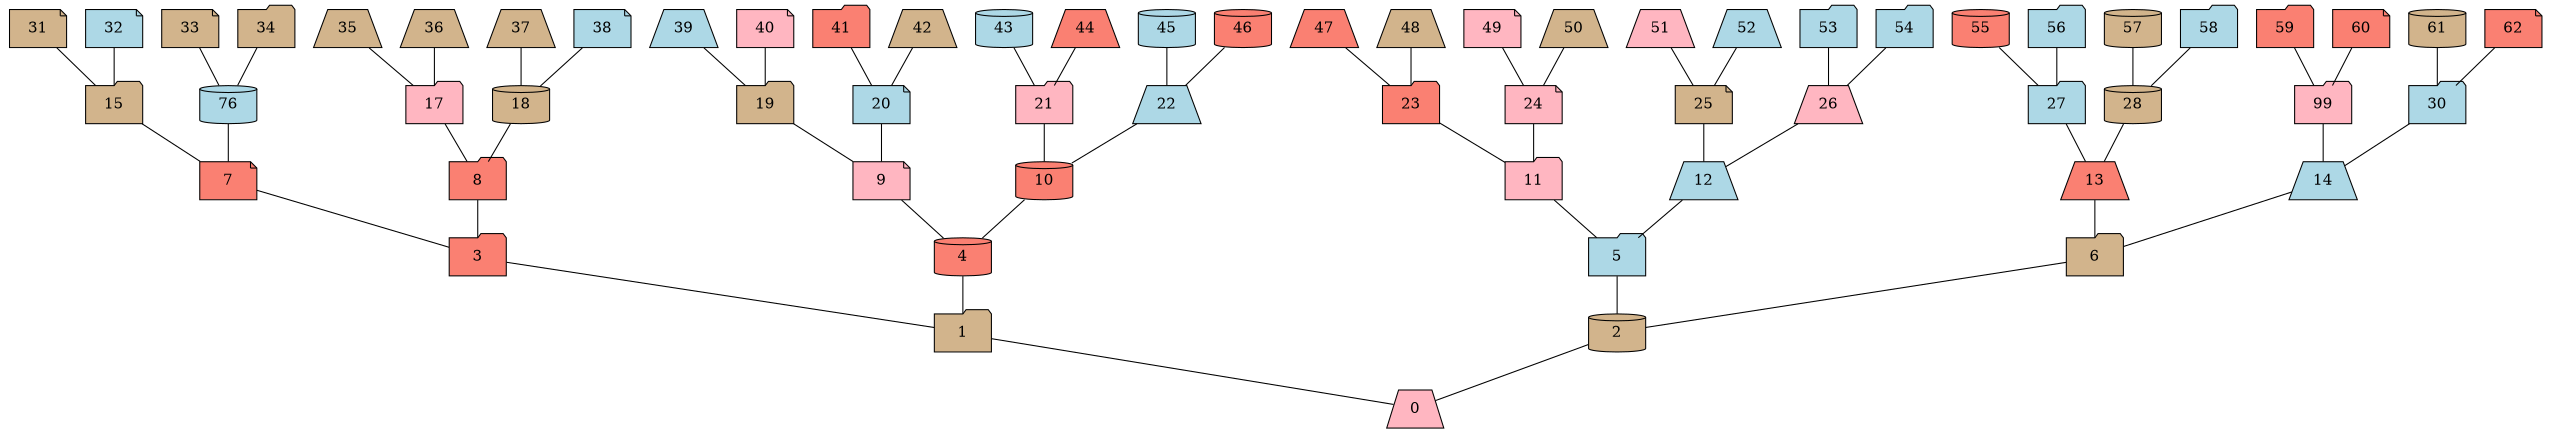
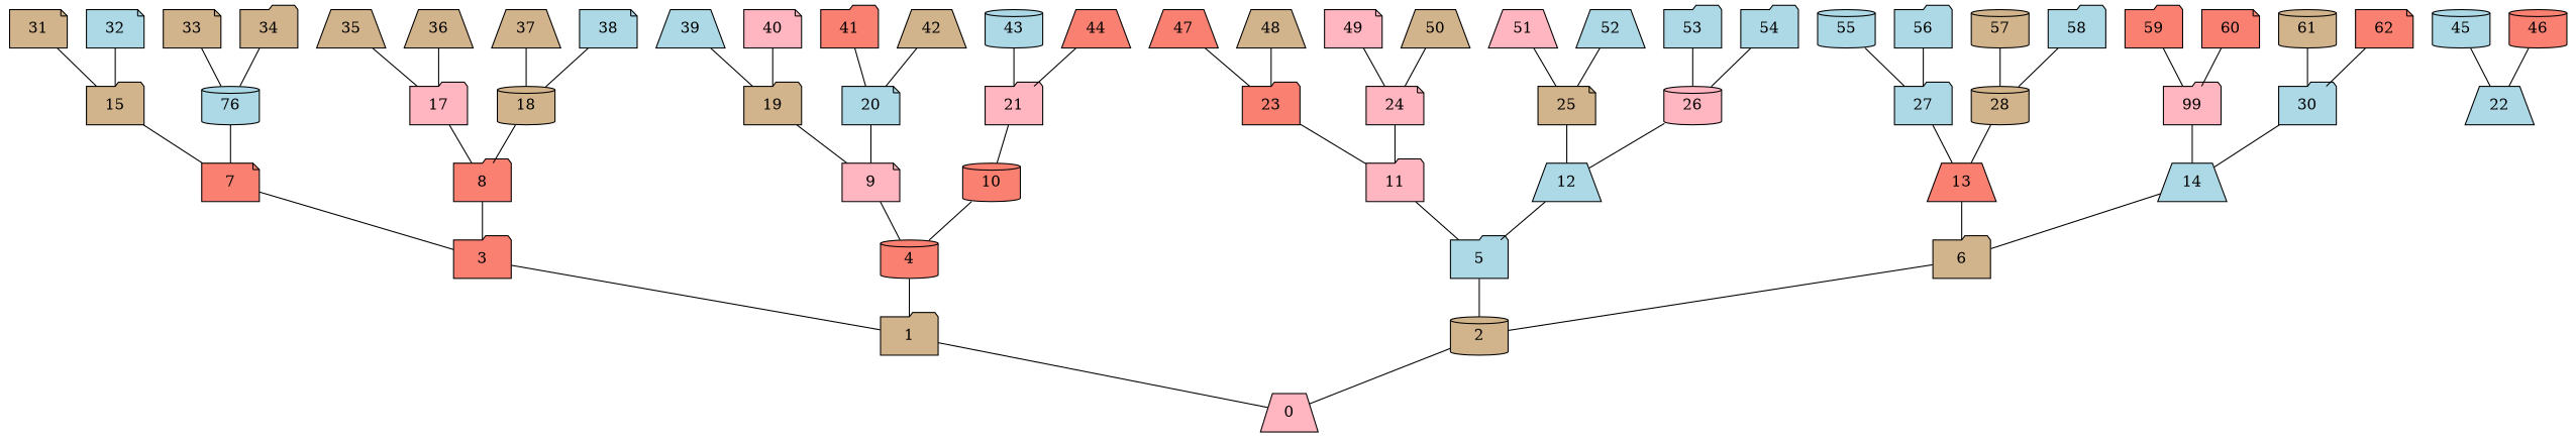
  graph {
    node [fillcolor=tan shape=folder style=filled]
    0 [fillcolor=lightpink shape=trapezium]
    1
    2 [shape=cylinder]
    3 [fillcolor=salmon]
    4 [fillcolor=salmon shape=cylinder]
    5 [fillcolor=lightblue]
    6
    7 [fillcolor=salmon shape=note]
    8 [fillcolor=salmon]
    9 [fillcolor=lightpink shape=note]
    10 [fillcolor=salmon shape=cylinder]
    11 [fillcolor=lightpink]
    12 [fillcolor=lightblue shape=trapezium]
    13 [fillcolor=salmon shape=trapezium]
    14 [fillcolor=lightblue shape=trapezium]
    15
    n17 [fillcolor=lightblue label=76 shape=cylinder]
    17 [fillcolor=lightpink]
    18 [shape=cylinder]
    19
    20 [fillcolor=lightblue shape=note]
    21 [fillcolor=lightpink]
    22 [fillcolor=lightblue shape=trapezium]
    23 [fillcolor=salmon]
    24 [fillcolor=lightpink shape=note]
    25 [shape=note]
-   26 [fillcolor=lightpink shape=trapezium]
+   26 [fillcolor=lightpink shape=cylinder]
    27 [fillcolor=lightblue]
    28 [shape=cylinder]
    n30 [fillcolor=lightpink label=99]
    30 [fillcolor=lightblue]
    31 [shape=note]
    32 [fillcolor=lightblue shape=note]
    33 [shape=note]
    34
    35 [shape=trapezium]
    36 [shape=trapezium]
    37 [shape=trapezium]
    38 [fillcolor=lightblue shape=note]
    39 [fillcolor=lightblue shape=trapezium]
    40 [fillcolor=lightpink shape=note]
    41 [fillcolor=salmon]
    42 [shape=trapezium]
    43 [fillcolor=lightblue shape=cylinder]
    44 [fillcolor=salmon shape=trapezium]
    45 [fillcolor=lightblue shape=cylinder]
    46 [fillcolor=salmon shape=cylinder]
    47 [fillcolor=salmon shape=trapezium]
    48 [shape=trapezium]
    49 [fillcolor=lightpink shape=note]
    50 [shape=trapezium]
    51 [fillcolor=lightpink shape=trapezium]
    52 [fillcolor=lightblue shape=trapezium]
    53 [fillcolor=lightblue]
    54 [fillcolor=lightblue]
-   55 [fillcolor=salmon shape=cylinder]
+   55 [fillcolor=lightblue shape=cylinder]
    56 [fillcolor=lightblue]
    57 [shape=cylinder]
    58 [fillcolor=lightblue]
    59 [fillcolor=salmon]
    60 [fillcolor=salmon shape=note]
    61 [shape=cylinder]
    62 [fillcolor=salmon shape=note]
    1 -- 0
    2 -- 0
    3 -- 1
    4 -- 1
    5 -- 2
    6 -- 2
    7 -- 3
    8 -- 3
    9 -- 4
    10 -- 4
    11 -- 5
    12 -- 5
    13 -- 6
    14 -- 6
    15 -- 7
    n17 -- 7
    17 -- 8
    18 -- 8
    19 -- 9
    20 -- 9
    21 -- 10
-   22 -- 10
    23 -- 11
    24 -- 11
    25 -- 12
    26 -- 12
    27 -- 13
    28 -- 13
    n30 -- 14
    30 -- 14
    31 -- 15
    32 -- 15
    33 -- n17
    34 -- n17
    35 -- 17
    36 -- 17
    37 -- 18
    38 -- 18
    39 -- 19
    40 -- 19
    41 -- 20
    42 -- 20
    43 -- 21
    44 -- 21
    45 -- 22
    46 -- 22
    47 -- 23
    48 -- 23
    49 -- 24
    50 -- 24
    51 -- 25
    52 -- 25
    53 -- 26
    54 -- 26
    55 -- 27
    56 -- 27
    57 -- 28
    58 -- 28
    59 -- n30
    60 -- n30
    61 -- 30
    62 -- 30
  }
